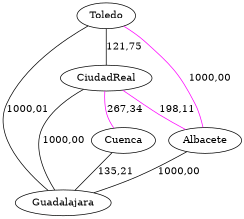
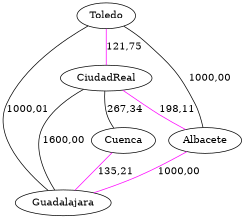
  strict graph {
    n1 [label=Toledo]
    n2 [label=CiudadReal]
    n3 [label=Albacete]
    n4 [label=Guadalajara]
    n5 [label=Cuenca]
-   n1 -- n2 [color=black label="121,75"]
-   n1 -- n3 [label="1000,00" color=magenta]
+   n1 -- n2 [color=magenta label="121,75"]
+   n1 -- n3 [label="1000,00"]
    n1 -- n4 [label="1000,01"]
    n2 -- n3 [color=magenta label="198,11"]
-   n2 -- n4 [label="1000,00"]
-   n2 -- n5 [color=magenta label="267,34"]
-   n3 -- n4 [label="1000,00"]
-   n5 -- n4 [color=black label="135,21"]
+   n2 -- n4 [label="1600,00"]
+   n2 -- n5 [color=black label="267,34"]
+   n3 -- n4 [label="1000,00" color=magenta]
+   n5 -- n4 [color=magenta label="135,21"]
  }
